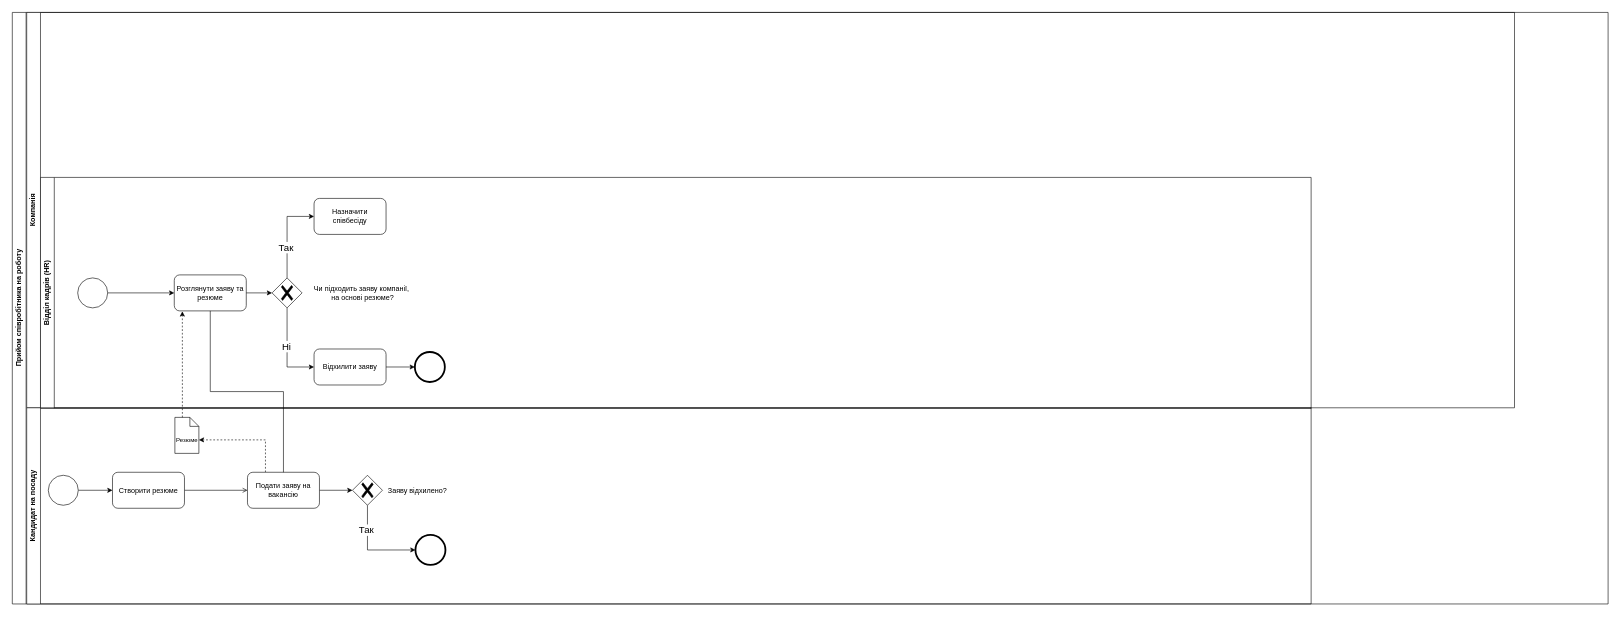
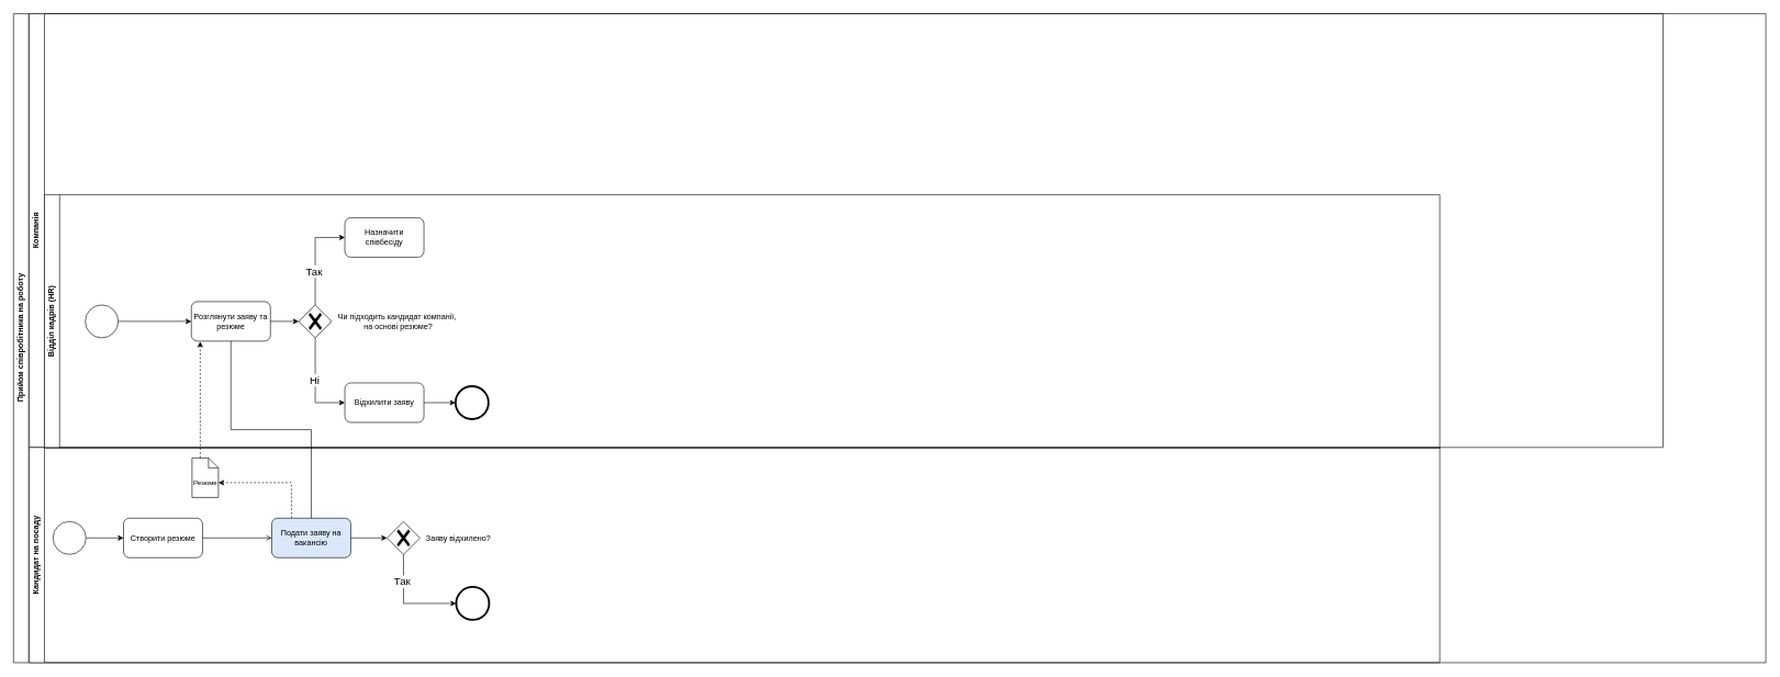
  <mxCell id="0" />
  <mxCell id="1" parent="0" />
  <mxCell id="2" value="Прийом співробітника на роботу" style="swimlane;horizontal=0;whiteSpace=wrap;html=1;" vertex="1" parent="1"><mxGeometry x="20" y="20" width="2660" height="986" as="geometry" /></mxCell>
  <mxCell id="3" value="Компанія" style="swimlane;horizontal=0;whiteSpace=wrap;html=1;" vertex="1" parent="2"><mxGeometry x="24" width="2480" height="659" as="geometry" /></mxCell>
  <mxCell id="4" value="Відділ кадрів (HR)" style="swimlane;horizontal=0;whiteSpace=wrap;html=1;" vertex="1" parent="3"><mxGeometry x="23" y="275" width="2118" height="385" as="geometry" /></mxCell>
  <mxCell id="5" value="Розглянути заяву та резюме" style="rounded=1;whiteSpace=wrap;html=1;" vertex="1" parent="4"><mxGeometry x="223" y="162.5" width="120" height="60" as="geometry" /></mxCell>
  <mxCell id="6" style="edgeStyle=orthogonalEdgeStyle;rounded=0;orthogonalLoop=1;jettySize=auto;html=1;exitX=0.5;exitY=1;exitDx=0;exitDy=0;exitPerimeter=0;entryX=0;entryY=0.5;entryDx=0;entryDy=0;" edge="1" parent="4" source="10" target="14"><mxGeometry relative="1" as="geometry" /></mxCell>
  <mxCell id="7" value="&lt;font style=&quot;font-size: 16px;&quot;&gt;Ні&lt;/font&gt;" style="edgeLabel;html=1;align=center;verticalAlign=middle;resizable=0;points=[];" vertex="1" connectable="0" parent="6"><mxGeometry x="-0.089" y="-2" relative="1" as="geometry"><mxPoint y="-1" as="offset" /></mxGeometry></mxCell>
  <mxCell id="8" style="edgeStyle=orthogonalEdgeStyle;rounded=0;orthogonalLoop=1;jettySize=auto;html=1;exitX=0.5;exitY=0;exitDx=0;exitDy=0;exitPerimeter=0;entryX=0;entryY=0.5;entryDx=0;entryDy=0;" edge="1" parent="4" source="10" target="15"><mxGeometry relative="1" as="geometry" /></mxCell>
  <mxCell id="9" value="&lt;font style=&quot;font-size: 16px;&quot;&gt;Так&lt;/font&gt;" style="edgeLabel;html=1;align=center;verticalAlign=middle;resizable=0;points=[];" vertex="1" connectable="0" parent="8"><mxGeometry x="-0.315" y="3" relative="1" as="geometry"><mxPoint as="offset" /></mxGeometry></mxCell>
  <mxCell id="10" value="" style="points=[[0.25,0.25,0],[0.5,0,0],[0.75,0.25,0],[1,0.5,0],[0.75,0.75,0],[0.5,1,0],[0.25,0.75,0],[0,0.5,0]];shape=mxgraph.bpmn.gateway2;html=1;verticalLabelPosition=bottom;labelBackgroundColor=#ffffff;verticalAlign=top;align=center;perimeter=rhombusPerimeter;outlineConnect=0;outline=none;symbol=none;gwType=exclusive;" vertex="1" parent="4"><mxGeometry x="386" y="167.5" width="50" height="50" as="geometry" /></mxCell>
  <mxCell id="11" style="edgeStyle=orthogonalEdgeStyle;rounded=0;orthogonalLoop=1;jettySize=auto;html=1;exitX=1;exitY=0.5;exitDx=0;exitDy=0;entryX=0;entryY=0.5;entryDx=0;entryDy=0;entryPerimeter=0;" edge="1" parent="4" source="5" target="10"><mxGeometry relative="1" as="geometry" /></mxCell>
- <mxCell id="12" value="Чи підходить заяву компанії,&lt;br&gt;&amp;nbsp;на основі резюме?" style="text;html=1;align=center;verticalAlign=middle;resizable=0;points=[];autosize=1;strokeColor=none;fillColor=none;" vertex="1" parent="4"><mxGeometry x="436" y="172" width="197" height="41" as="geometry" /></mxCell>
+ <mxCell id="12" value="Чи підходить кандидат компанії,&lt;br&gt;&amp;nbsp;на основі резюме?" style="text;html=1;align=center;verticalAlign=middle;resizable=0;points=[];autosize=1;strokeColor=none;fillColor=none;" vertex="1" parent="4"><mxGeometry x="436" y="172" width="197" height="41" as="geometry" /></mxCell>
  <mxCell id="13" style="edgeStyle=orthogonalEdgeStyle;rounded=0;orthogonalLoop=1;jettySize=auto;html=1;exitX=1;exitY=0.5;exitDx=0;exitDy=0;" edge="1" parent="4" source="14" target="16"><mxGeometry relative="1" as="geometry" /></mxCell>
  <mxCell id="14" value="Відхилити заяву" style="rounded=1;whiteSpace=wrap;html=1;" vertex="1" parent="4"><mxGeometry x="456" y="286" width="120" height="60" as="geometry" /></mxCell>
  <mxCell id="15" value="Назначити співбесіду" style="rounded=1;whiteSpace=wrap;html=1;" vertex="1" parent="4"><mxGeometry x="456" y="35" width="120" height="60" as="geometry" /></mxCell>
  <mxCell id="16" value="" style="points=[[0.145,0.145,0],[0.5,0,0],[0.855,0.145,0],[1,0.5,0],[0.855,0.855,0],[0.5,1,0],[0.145,0.855,0],[0,0.5,0]];shape=mxgraph.bpmn.event;html=1;verticalLabelPosition=bottom;labelBackgroundColor=#ffffff;verticalAlign=top;align=center;perimeter=ellipsePerimeter;outlineConnect=0;aspect=fixed;outline=end;symbol=terminate2;" vertex="1" parent="4"><mxGeometry x="624" y="291" width="50" height="50" as="geometry" /></mxCell>
  <mxCell id="17" style="edgeStyle=orthogonalEdgeStyle;rounded=0;orthogonalLoop=1;jettySize=auto;html=1;exitX=1;exitY=0.5;exitDx=0;exitDy=0;exitPerimeter=0;entryX=0;entryY=0.5;entryDx=0;entryDy=0;" edge="1" parent="4" source="18" target="5"><mxGeometry relative="1" as="geometry" /></mxCell>
  <mxCell id="18" value="" style="points=[[0.145,0.145,0],[0.5,0,0],[0.855,0.145,0],[1,0.5,0],[0.855,0.855,0],[0.5,1,0],[0.145,0.855,0],[0,0.5,0]];shape=mxgraph.bpmn.event;html=1;verticalLabelPosition=bottom;labelBackgroundColor=#ffffff;verticalAlign=top;align=center;perimeter=ellipsePerimeter;outlineConnect=0;aspect=fixed;outline=standard;symbol=general;" vertex="1" parent="4"><mxGeometry x="62" y="167.5" width="50" height="50" as="geometry" /></mxCell>
  <mxCell id="19" value="Кандидат на посаду" style="swimlane;horizontal=0;whiteSpace=wrap;html=1;" vertex="1" parent="1"><mxGeometry x="44" y="679" width="2141" height="327" as="geometry" /></mxCell>
  <mxCell id="20" style="edgeStyle=orthogonalEdgeStyle;rounded=0;orthogonalLoop=1;jettySize=auto;html=1;exitX=1;exitY=0.5;exitDx=0;exitDy=0;entryX=0;entryY=0.5;entryDx=0;entryDy=0;endArrow=open;" edge="1" parent="19" source="21" target="24"><mxGeometry relative="1" as="geometry" /></mxCell>
  <mxCell id="21" value="Створити резюме" style="rounded=1;whiteSpace=wrap;html=1;" vertex="1" parent="19"><mxGeometry x="143" y="107.5" width="120" height="60" as="geometry" /></mxCell>
  <mxCell id="22" style="edgeStyle=orthogonalEdgeStyle;rounded=0;orthogonalLoop=1;jettySize=auto;html=1;exitX=0.25;exitY=0;exitDx=0;exitDy=0;entryX=0;entryY=0;entryDx=40;entryDy=37.5;entryPerimeter=0;dashed=1;" edge="1" parent="19" source="24" target="25"><mxGeometry relative="1" as="geometry"><mxPoint x="330.176" y="65.941" as="targetPoint" /></mxGeometry></mxCell>
  <mxCell id="23" style="edgeStyle=orthogonalEdgeStyle;rounded=0;orthogonalLoop=1;jettySize=auto;html=1;exitX=1;exitY=0.5;exitDx=0;exitDy=0;" edge="1" parent="19" source="24" target="29"><mxGeometry relative="1" as="geometry" /></mxCell>
- <mxCell id="24" value="Подати заяву на вакансію" style="rounded=1;whiteSpace=wrap;html=1;" vertex="1" parent="19"><mxGeometry x="368" y="107.5" width="120" height="60" as="geometry" /></mxCell>
+ <mxCell id="24" value="Подати заяву на вакансію" style="rounded=1;whiteSpace=wrap;html=1;fillColor=#dae8fc;" vertex="1" parent="19"><mxGeometry x="368" y="107.5" width="120" height="60" as="geometry" /></mxCell>
  <mxCell id="25" value="" style="shape=mxgraph.bpmn.data;labelPosition=center;verticalLabelPosition=bottom;align=center;verticalAlign=top;size=15;html=1;" vertex="1" parent="19"><mxGeometry x="247" y="16" width="40" height="60" as="geometry" /></mxCell>
  <mxCell id="26" value="&lt;font style=&quot;font-size: 10px;&quot;&gt;Резюме&lt;/font&gt;" style="text;html=1;align=center;verticalAlign=middle;resizable=0;points=[];autosize=1;strokeColor=none;fillColor=none;" vertex="1" parent="19"><mxGeometry x="240" y="41" width="54" height="26" as="geometry" /></mxCell>
  <mxCell id="27" style="edgeStyle=orthogonalEdgeStyle;rounded=0;orthogonalLoop=1;jettySize=auto;html=1;exitX=1;exitY=0.5;exitDx=0;exitDy=0;exitPerimeter=0;entryX=0;entryY=0.5;entryDx=0;entryDy=0;" edge="1" parent="19" source="28" target="21"><mxGeometry relative="1" as="geometry" /></mxCell>
  <mxCell id="28" value="" style="points=[[0.145,0.145,0],[0.5,0,0],[0.855,0.145,0],[1,0.5,0],[0.855,0.855,0],[0.5,1,0],[0.145,0.855,0],[0,0.5,0]];shape=mxgraph.bpmn.event;html=1;verticalLabelPosition=bottom;labelBackgroundColor=#ffffff;verticalAlign=top;align=center;perimeter=ellipsePerimeter;outlineConnect=0;aspect=fixed;outline=standard;symbol=general;" vertex="1" parent="19"><mxGeometry x="36" y="112.5" width="50" height="50" as="geometry" /></mxCell>
  <mxCell id="29" value="" style="points=[[0.25,0.25,0],[0.5,0,0],[0.75,0.25,0],[1,0.5,0],[0.75,0.75,0],[0.5,1,0],[0.25,0.75,0],[0,0.5,0]];shape=mxgraph.bpmn.gateway2;html=1;verticalLabelPosition=bottom;labelBackgroundColor=#ffffff;verticalAlign=top;align=center;perimeter=rhombusPerimeter;outlineConnect=0;outline=none;symbol=none;gwType=exclusive;" vertex="1" parent="19"><mxGeometry x="543" y="112.5" width="50" height="50" as="geometry" /></mxCell>
  <mxCell id="30" value="Заяву відхилено?" style="text;html=1;align=center;verticalAlign=middle;resizable=0;points=[];autosize=1;strokeColor=none;fillColor=none;" vertex="1" parent="19"><mxGeometry x="593" y="124.5" width="116" height="26" as="geometry" /></mxCell>
  <mxCell id="31" value="" style="points=[[0.145,0.145,0],[0.5,0,0],[0.855,0.145,0],[1,0.5,0],[0.855,0.855,0],[0.5,1,0],[0.145,0.855,0],[0,0.5,0]];shape=mxgraph.bpmn.event;html=1;verticalLabelPosition=bottom;labelBackgroundColor=#ffffff;verticalAlign=top;align=center;perimeter=ellipsePerimeter;outlineConnect=0;aspect=fixed;outline=end;symbol=terminate2;" vertex="1" parent="19"><mxGeometry x="648" y="212" width="50" height="50" as="geometry" /></mxCell>
  <mxCell id="32" style="edgeStyle=orthogonalEdgeStyle;rounded=0;orthogonalLoop=1;jettySize=auto;html=1;exitX=0.5;exitY=1;exitDx=0;exitDy=0;exitPerimeter=0;entryX=0;entryY=0.5;entryDx=0;entryDy=0;entryPerimeter=0;" edge="1" parent="19" source="29" target="31"><mxGeometry relative="1" as="geometry" /></mxCell>
  <mxCell id="33" value="&lt;font style=&quot;font-size: 16px;&quot;&gt;Так&lt;/font&gt;" style="edgeLabel;html=1;align=center;verticalAlign=middle;resizable=0;points=[];" vertex="1" connectable="0" parent="32"><mxGeometry x="-0.468" y="-3" relative="1" as="geometry"><mxPoint as="offset" /></mxGeometry></mxCell>
  <mxCell id="34" style="edgeStyle=orthogonalEdgeStyle;rounded=0;orthogonalLoop=1;jettySize=auto;html=1;exitX=0;exitY=0;exitDx=12.5;exitDy=0;exitPerimeter=0;entryX=0.112;entryY=1.013;entryDx=0;entryDy=0;entryPerimeter=0;dashed=1;" edge="1" parent="1" source="25" target="5"><mxGeometry relative="1" as="geometry" /></mxCell>
  <mxCell id="35" style="edgeStyle=orthogonalEdgeStyle;rounded=0;orthogonalLoop=1;jettySize=auto;html=1;exitX=0.5;exitY=0;exitDx=0;exitDy=0;entryX=0.5;entryY=1;entryDx=0;entryDy=0;endArrow=none;" edge="1" parent="1" source="24" target="5"><mxGeometry relative="1" as="geometry" /></mxCell>
